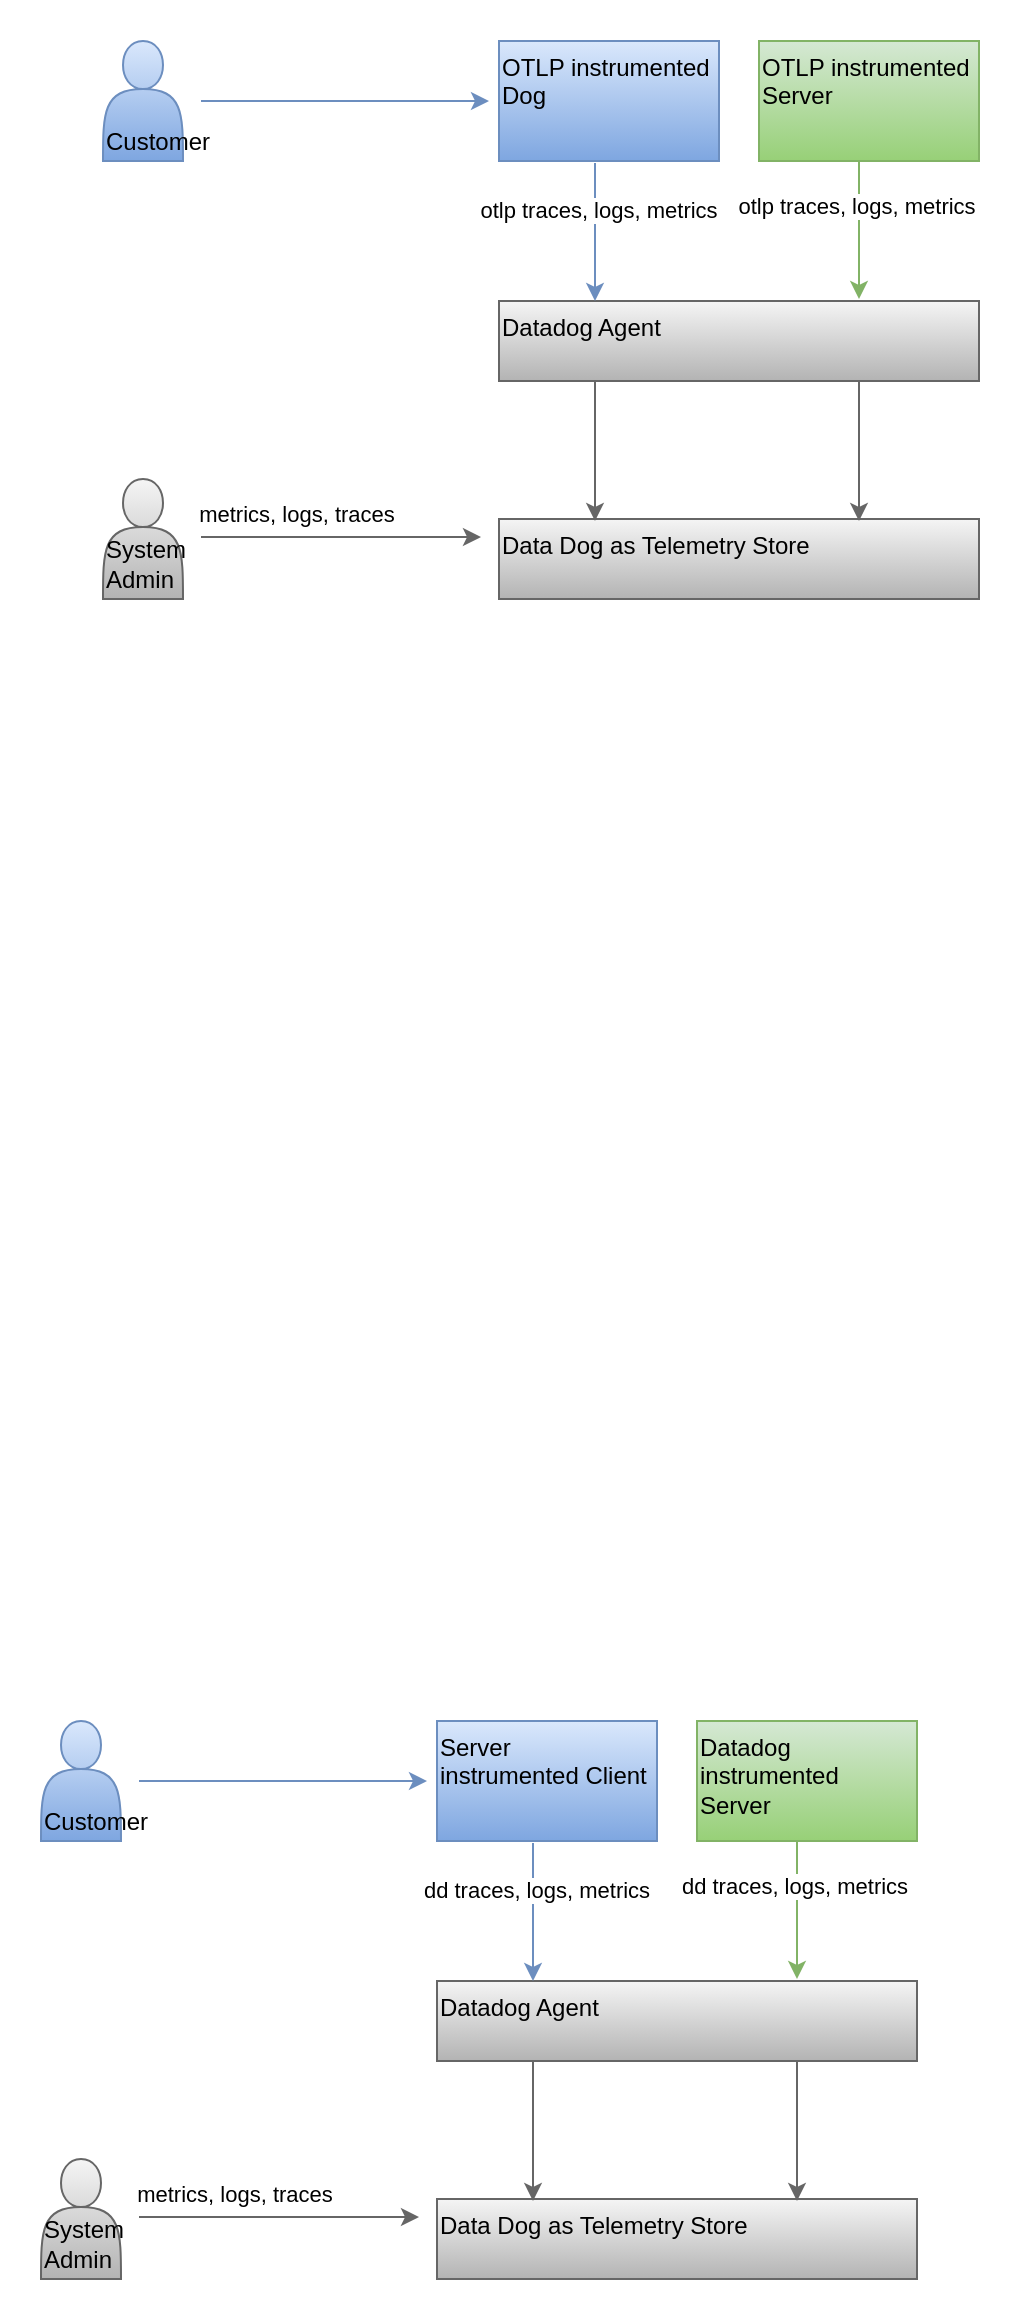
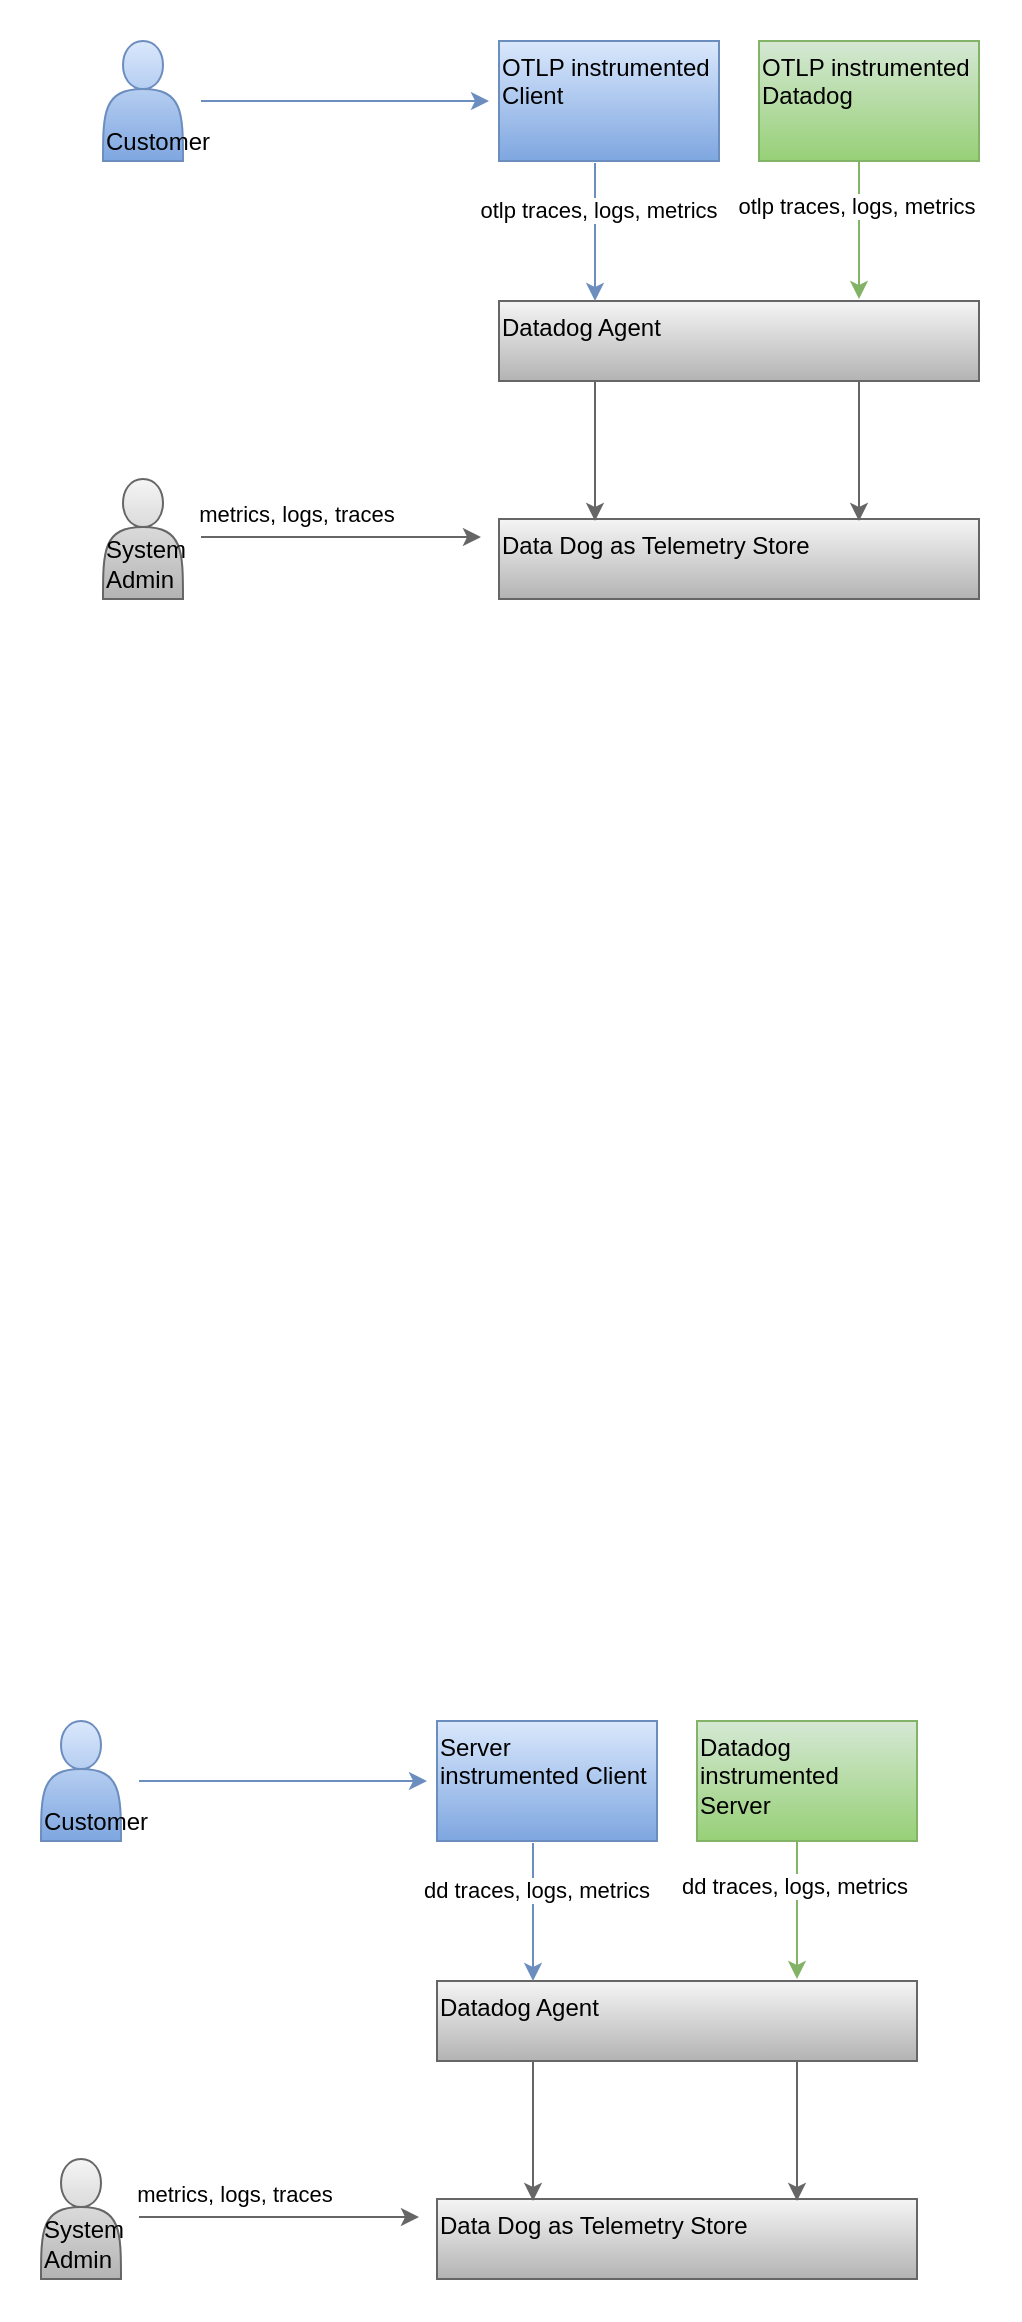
  <mxCell id="0" />
  <mxCell id="1" parent="0" />
- <mxCell id="2" value="OTLP instrumented Dog" style="rounded=0;whiteSpace=wrap;html=1;align=left;verticalAlign=top;fillColor=#dae8fc;gradientColor=#7ea6e0;strokeColor=#6c8ebf;" vertex="1" parent="1"><mxGeometry x="249" y="20" width="110" height="60" as="geometry" /></mxCell>
- <mxCell id="3" value="OTLP instrumented Server" style="rounded=0;whiteSpace=wrap;html=1;align=left;verticalAlign=top;fillColor=#d5e8d4;gradientColor=#97d077;strokeColor=#82b366;" vertex="1" parent="1"><mxGeometry x="379" y="20" width="110" height="60" as="geometry" /></mxCell>
+ <mxCell id="2" value="OTLP instrumented Client" style="rounded=0;whiteSpace=wrap;html=1;align=left;verticalAlign=top;fillColor=#dae8fc;gradientColor=#7ea6e0;strokeColor=#6c8ebf;" vertex="1" parent="1"><mxGeometry x="249" y="20" width="110" height="60" as="geometry" /></mxCell>
+ <mxCell id="3" value="OTLP instrumented Datadog" style="rounded=0;whiteSpace=wrap;html=1;align=left;verticalAlign=top;fillColor=#d5e8d4;gradientColor=#97d077;strokeColor=#82b366;" vertex="1" parent="1"><mxGeometry x="379" y="20" width="110" height="60" as="geometry" /></mxCell>
  <mxCell id="4" value="Data Dog as Telemetry Store&lt;br&gt;" style="rounded=0;whiteSpace=wrap;html=1;align=left;verticalAlign=top;fillColor=#f5f5f5;gradientColor=#b3b3b3;strokeColor=#666666;" vertex="1" parent="1"><mxGeometry x="249" y="259" width="240" height="40" as="geometry" /></mxCell>
  <mxCell id="5" value="" style="endArrow=classic;html=1;rounded=0;exitX=0.5;exitY=1;exitDx=0;exitDy=0;fillColor=#d5e8d4;gradientColor=#97d077;strokeColor=#82b366;" edge="1" parent="1"><mxGeometry width="50" height="50" relative="1" as="geometry"><mxPoint x="429" y="80" as="sourcePoint" /><mxPoint x="429" y="149" as="targetPoint" /></mxGeometry></mxCell>
  <mxCell id="6" value="otlp traces, logs, metrics" style="edgeLabel;html=1;align=center;verticalAlign=middle;resizable=0;points=[];" vertex="1" connectable="0" parent="5"><mxGeometry x="-0.372" y="-2" relative="1" as="geometry"><mxPoint as="offset" /></mxGeometry></mxCell>
  <mxCell id="7" value="System Admin" style="shape=actor;whiteSpace=wrap;html=1;align=left;verticalAlign=bottom;fillColor=#f5f5f5;gradientColor=#b3b3b3;strokeColor=#666666;" vertex="1" parent="1"><mxGeometry x="51" y="239" width="40" height="60" as="geometry" /></mxCell>
  <mxCell id="8" value="Datadog Agent" style="rounded=0;whiteSpace=wrap;html=1;align=left;verticalAlign=top;fillColor=#f5f5f5;gradientColor=#b3b3b3;strokeColor=#666666;" vertex="1" parent="1"><mxGeometry x="249" y="150" width="240" height="40" as="geometry" /></mxCell>
  <mxCell id="9" value="" style="endArrow=classic;html=1;rounded=0;exitX=0.5;exitY=1;exitDx=0;exitDy=0;fillColor=#dae8fc;gradientColor=#7ea6e0;strokeColor=#6c8ebf;" edge="1" parent="1"><mxGeometry width="50" height="50" relative="1" as="geometry"><mxPoint x="297" y="81" as="sourcePoint" /><mxPoint x="297" y="150" as="targetPoint" /></mxGeometry></mxCell>
  <mxCell id="10" value="otlp traces, logs, metrics" style="edgeLabel;html=1;align=center;verticalAlign=middle;resizable=0;points=[];" vertex="1" connectable="0" parent="9"><mxGeometry x="-0.343" y="1" relative="1" as="geometry"><mxPoint as="offset" /></mxGeometry></mxCell>
  <mxCell id="11" value="" style="endArrow=classic;html=1;rounded=0;entryX=0.199;entryY=-0.025;entryDx=0;entryDy=0;entryPerimeter=0;fillColor=#f5f5f5;gradientColor=#b3b3b3;strokeColor=#666666;" edge="1" parent="1"><mxGeometry width="50" height="50" relative="1" as="geometry"><mxPoint x="297" y="190" as="sourcePoint" /><mxPoint x="297" y="260" as="targetPoint" /></mxGeometry></mxCell>
  <mxCell id="12" value="Customer" style="shape=actor;whiteSpace=wrap;html=1;align=left;verticalAlign=bottom;fillColor=#dae8fc;gradientColor=#7ea6e0;strokeColor=#6c8ebf;" vertex="1" parent="1"><mxGeometry x="51" y="20" width="40" height="60" as="geometry" /></mxCell>
  <mxCell id="13" value="" style="endArrow=classic;html=1;rounded=0;entryX=0.199;entryY=-0.025;entryDx=0;entryDy=0;entryPerimeter=0;fillColor=#f5f5f5;gradientColor=#b3b3b3;strokeColor=#666666;" edge="1" parent="1"><mxGeometry width="50" height="50" relative="1" as="geometry"><mxPoint x="429" y="190" as="sourcePoint" /><mxPoint x="429" y="260" as="targetPoint" /></mxGeometry></mxCell>
  <mxCell id="14" value="" style="endArrow=classic;html=1;rounded=0;fillColor=#dae8fc;gradientColor=#7ea6e0;strokeColor=#6c8ebf;" edge="1" parent="1"><mxGeometry width="50" height="50" relative="1" as="geometry"><mxPoint x="100" y="50" as="sourcePoint" /><mxPoint x="244" y="50" as="targetPoint" /></mxGeometry></mxCell>
  <mxCell id="15" value="" style="endArrow=classic;html=1;rounded=0;fillColor=#f5f5f5;gradientColor=#b3b3b3;strokeColor=#666666;" edge="1" parent="1"><mxGeometry width="50" height="50" relative="1" as="geometry"><mxPoint x="100" y="268" as="sourcePoint" /><mxPoint x="240" y="268" as="targetPoint" /></mxGeometry></mxCell>
  <mxCell id="16" value="metrics, logs, traces" style="edgeLabel;html=1;align=center;verticalAlign=middle;resizable=0;points=[];" vertex="1" connectable="0" parent="15"><mxGeometry x="-0.443" relative="1" as="geometry"><mxPoint x="8" y="-12" as="offset" /></mxGeometry></mxCell>
  <mxCell id="17" value="Server instrumented Client" style="rounded=0;whiteSpace=wrap;html=1;align=left;verticalAlign=top;fillColor=#dae8fc;gradientColor=#7ea6e0;strokeColor=#6c8ebf;" vertex="1" parent="1"><mxGeometry x="218" y="860" width="110" height="60" as="geometry" /></mxCell>
  <mxCell id="18" value="Datadog instrumented Server" style="rounded=0;whiteSpace=wrap;html=1;align=left;verticalAlign=top;fillColor=#d5e8d4;gradientColor=#97d077;strokeColor=#82b366;" vertex="1" parent="1"><mxGeometry x="348" y="860" width="110" height="60" as="geometry" /></mxCell>
  <mxCell id="19" value="Data Dog as Telemetry Store&lt;br&gt;" style="rounded=0;whiteSpace=wrap;html=1;align=left;verticalAlign=top;fillColor=#f5f5f5;gradientColor=#b3b3b3;strokeColor=#666666;" vertex="1" parent="1"><mxGeometry x="218" y="1099" width="240" height="40" as="geometry" /></mxCell>
  <mxCell id="20" value="" style="endArrow=classic;html=1;rounded=0;exitX=0.5;exitY=1;exitDx=0;exitDy=0;fillColor=#d5e8d4;gradientColor=#97d077;strokeColor=#82b366;" edge="1" parent="1"><mxGeometry width="50" height="50" relative="1" as="geometry"><mxPoint x="398" y="920" as="sourcePoint" /><mxPoint x="398" y="989" as="targetPoint" /></mxGeometry></mxCell>
  <mxCell id="21" value="dd traces, logs, metrics" style="edgeLabel;html=1;align=center;verticalAlign=middle;resizable=0;points=[];" vertex="1" connectable="0" parent="20"><mxGeometry x="-0.372" y="-2" relative="1" as="geometry"><mxPoint as="offset" /></mxGeometry></mxCell>
  <mxCell id="22" value="System Admin" style="shape=actor;whiteSpace=wrap;html=1;align=left;verticalAlign=bottom;fillColor=#f5f5f5;gradientColor=#b3b3b3;strokeColor=#666666;" vertex="1" parent="1"><mxGeometry x="20" y="1079" width="40" height="60" as="geometry" /></mxCell>
  <mxCell id="23" value="Datadog Agent" style="rounded=0;whiteSpace=wrap;html=1;align=left;verticalAlign=top;fillColor=#f5f5f5;gradientColor=#b3b3b3;strokeColor=#666666;" vertex="1" parent="1"><mxGeometry x="218" y="990" width="240" height="40" as="geometry" /></mxCell>
  <mxCell id="24" value="" style="endArrow=classic;html=1;rounded=0;exitX=0.5;exitY=1;exitDx=0;exitDy=0;fillColor=#dae8fc;gradientColor=#7ea6e0;strokeColor=#6c8ebf;" edge="1" parent="1"><mxGeometry width="50" height="50" relative="1" as="geometry"><mxPoint x="266" y="921" as="sourcePoint" /><mxPoint x="266" y="990" as="targetPoint" /></mxGeometry></mxCell>
  <mxCell id="25" value="dd traces, logs, metrics" style="edgeLabel;html=1;align=center;verticalAlign=middle;resizable=0;points=[];" vertex="1" connectable="0" parent="24"><mxGeometry x="-0.343" y="1" relative="1" as="geometry"><mxPoint as="offset" /></mxGeometry></mxCell>
  <mxCell id="26" value="" style="endArrow=classic;html=1;rounded=0;entryX=0.199;entryY=-0.025;entryDx=0;entryDy=0;entryPerimeter=0;fillColor=#f5f5f5;gradientColor=#b3b3b3;strokeColor=#666666;" edge="1" parent="1"><mxGeometry width="50" height="50" relative="1" as="geometry"><mxPoint x="266" y="1030" as="sourcePoint" /><mxPoint x="266" y="1100" as="targetPoint" /></mxGeometry></mxCell>
  <mxCell id="27" value="Customer" style="shape=actor;whiteSpace=wrap;html=1;align=left;verticalAlign=bottom;fillColor=#dae8fc;gradientColor=#7ea6e0;strokeColor=#6c8ebf;" vertex="1" parent="1"><mxGeometry x="20" y="860" width="40" height="60" as="geometry" /></mxCell>
  <mxCell id="28" value="" style="endArrow=classic;html=1;rounded=0;entryX=0.199;entryY=-0.025;entryDx=0;entryDy=0;entryPerimeter=0;fillColor=#f5f5f5;gradientColor=#b3b3b3;strokeColor=#666666;" edge="1" parent="1"><mxGeometry width="50" height="50" relative="1" as="geometry"><mxPoint x="398" y="1030" as="sourcePoint" /><mxPoint x="398" y="1100" as="targetPoint" /></mxGeometry></mxCell>
  <mxCell id="29" value="" style="endArrow=classic;html=1;rounded=0;fillColor=#dae8fc;gradientColor=#7ea6e0;strokeColor=#6c8ebf;" edge="1" parent="1"><mxGeometry width="50" height="50" relative="1" as="geometry"><mxPoint x="69" y="890" as="sourcePoint" /><mxPoint x="213" y="890" as="targetPoint" /></mxGeometry></mxCell>
  <mxCell id="30" value="" style="endArrow=classic;html=1;rounded=0;fillColor=#f5f5f5;gradientColor=#b3b3b3;strokeColor=#666666;" edge="1" parent="1"><mxGeometry width="50" height="50" relative="1" as="geometry"><mxPoint x="69" y="1108" as="sourcePoint" /><mxPoint x="209" y="1108" as="targetPoint" /></mxGeometry></mxCell>
  <mxCell id="31" value="metrics, logs, traces" style="edgeLabel;html=1;align=center;verticalAlign=middle;resizable=0;points=[];" vertex="1" connectable="0" parent="30"><mxGeometry x="-0.443" relative="1" as="geometry"><mxPoint x="8" y="-12" as="offset" /></mxGeometry></mxCell>
